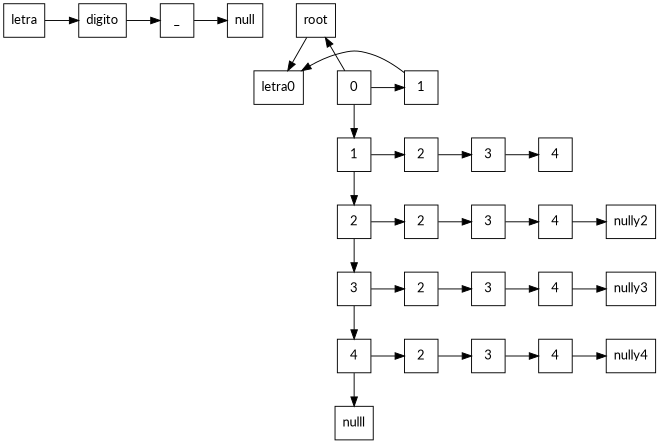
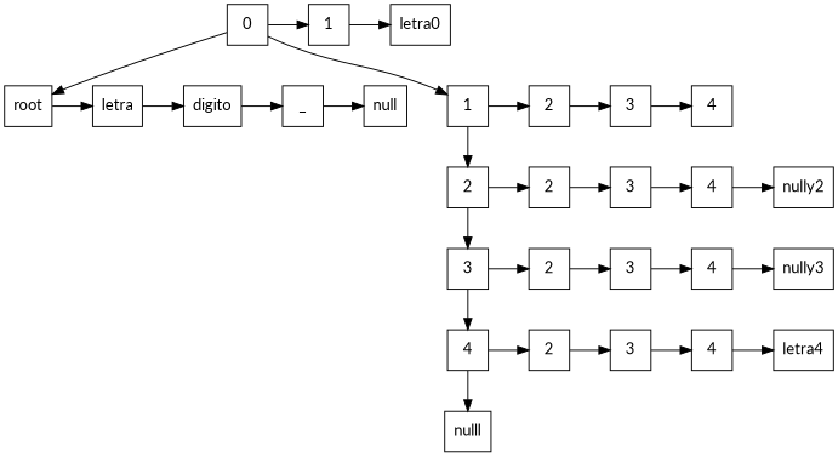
  digraph {
    fontname=Lato
    nodesep=0.5
    rankdir=TB
    node [fontname=Lato shape=rectangle]
    edge [fontname=Lato constraint=false]
    letra [height=0.5 width=0.5]
    digito [height=0.5 width=0.5]
    n3 [height=0.5 label=_ width=0.5]
    n4 [height=0.5 label=root width=0.5]
    null [height=0.5 width=0.5]
    n6 [height=0.5 label=0 width=0.5]
    n7 [height=0.5 label=1 width=0.5]
    n8 [height=0.5 label=letra0 width=0.5]
    n9 [height=0.5 label=1 width=0.5]
    n10 [height=0.5 label=2 width=0.5]
    n11 [height=0.5 label=3 width=0.5]
    n12 [height=0.5 label=4 width=0.5]
    n13 [height=0.5 label=2 width=0.5]
    n14 [height=0.5 label=2 width=0.5]
    n15 [height=0.5 label=3 width=0.5]
    n16 [height=0.5 label=4 width=0.5]
    nully2 [height=0.5 width=0.5]
    n18 [height=0.5 label=3 width=0.5]
    n19 [height=0.5 label=2 width=0.5]
    n20 [height=0.5 label=3 width=0.5]
    n21 [height=0.5 label=4 width=0.5]
    nully3 [height=0.5 width=0.5]
    n23 [height=0.5 label=4 width=0.5]
    n24 [height=0.5 label=2 width=0.5]
    n25 [height=0.5 label=3 width=0.5]
    n26 [height=0.5 label=4 width=0.5]
-   nully4 [height=0.5 width=0.5]
+   nully4 [height=0.5 width=0.5 label=letra4]
    nulll [height=0.5 width=0.5]
    subgraph sub_1 {
      rank=same
      letra
      digito
      n3
      n4
      null
    }
    subgraph sub_2 {
      rank=same
      n6
      n7
      n8
    }
    subgraph sub_3 {
      rank=same
      n9
      n10
      n11
      n12
    }
    subgraph sub_4 {
      rank=same
      n13
      n14
      n15
      n16
      nully2
    }
    subgraph sub_5 {
      rank=same
      n18
      n19
      n20
      n21
      nully3
    }
    subgraph sub_6 {
      rank=same
      n23
      n24
      n25
      n26
      nully4
    }
    letra -> digito [constraint=""]
    digito -> n3 [constraint=""]
    n3 -> null [constraint=""]
-   n4 -> n8 [constraint=""]
+   n4 -> letra [constraint=""]
    n6 -> n4 [constraint=""]
    n6 -> n7
    n6 -> n9 [constraint=""]
    n7 -> n8
    n9 -> n10
    n9 -> n13 [constraint=""]
    n10 -> n11
    n11 -> n12
    n13 -> n14
    n13 -> n18 [constraint=""]
    n14 -> n15
    n15 -> n16
    n16 -> nully2
    n18 -> n19
    n18 -> n23 [constraint=""]
    n19 -> n20
    n20 -> n21
    n21 -> nully3
    n23 -> n24
    n23 -> nulll [constraint=""]
    n24 -> n25
    n25 -> n26
    n26 -> nully4
  }
